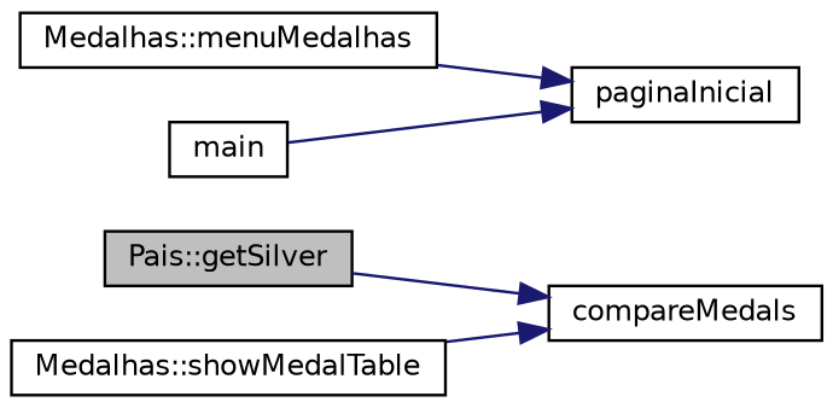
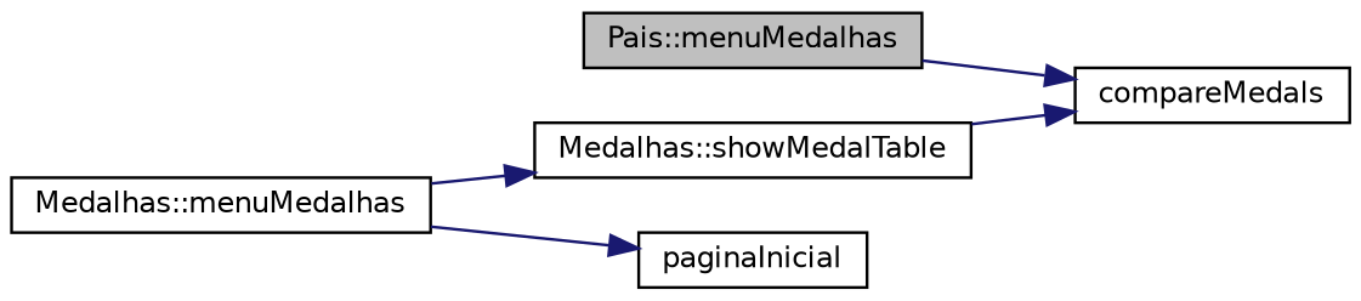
  digraph {
    rankdir=RL
    node [color=black fillcolor=white fontname=Helvetica fontsize=10 shape=record style=filled]
    edge [color=midnightblue dir=back fontname=Helvetica fontsize=10 labelfontname=Helvetica labelfontsize=10 style=solid]
-   n1 [fillcolor=grey75 fontcolor=black height=0.2 label="Pais::getSilver" width=0.4]
+   n1 [fillcolor=grey75 fontcolor=black height=0.2 label="Pais::menuMedalhas" width=0.4]
    n2 [height=0.2 label=compareMedals width=0.4]
    n3 [height=0.2 label="Medalhas::showMedalTable" width=0.4]
    n4 [height=0.2 label="Medalhas::menuMedalhas" width=0.4]
    n5 [height=0.2 label=paginaInicial width=0.4]
-   n6 [height=0.2 label=main width=0.4]
    n2 -> n1
    n2 -> n3
+   n3 -> n4
    n5 -> n4
-   n5 -> n6
  }
